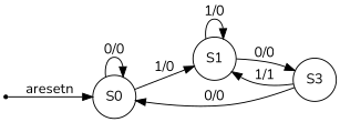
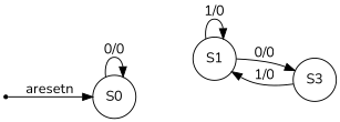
  digraph {
    fontname=Nunito
    rankdir=LR
    node [fontname=Nunito shape=circle]
    edge [fontname=Nunito]
    RESET [shape=point]
    S0
    S1
    n4 [label=S3]
    RESET -> S0 [label=aresetn]
    S0 -> S0 [label="0/0"]
-   S0 -> S1 [label="1/0"]
    S1 -> S1 [label="1/0"]
    S1 -> n4 [label="0/0"]
-   n4 -> S0 [label="0/0"]
-   n4 -> S1 [label="1/1"]
+   n4 -> S1 [label="1/0"]
  }
